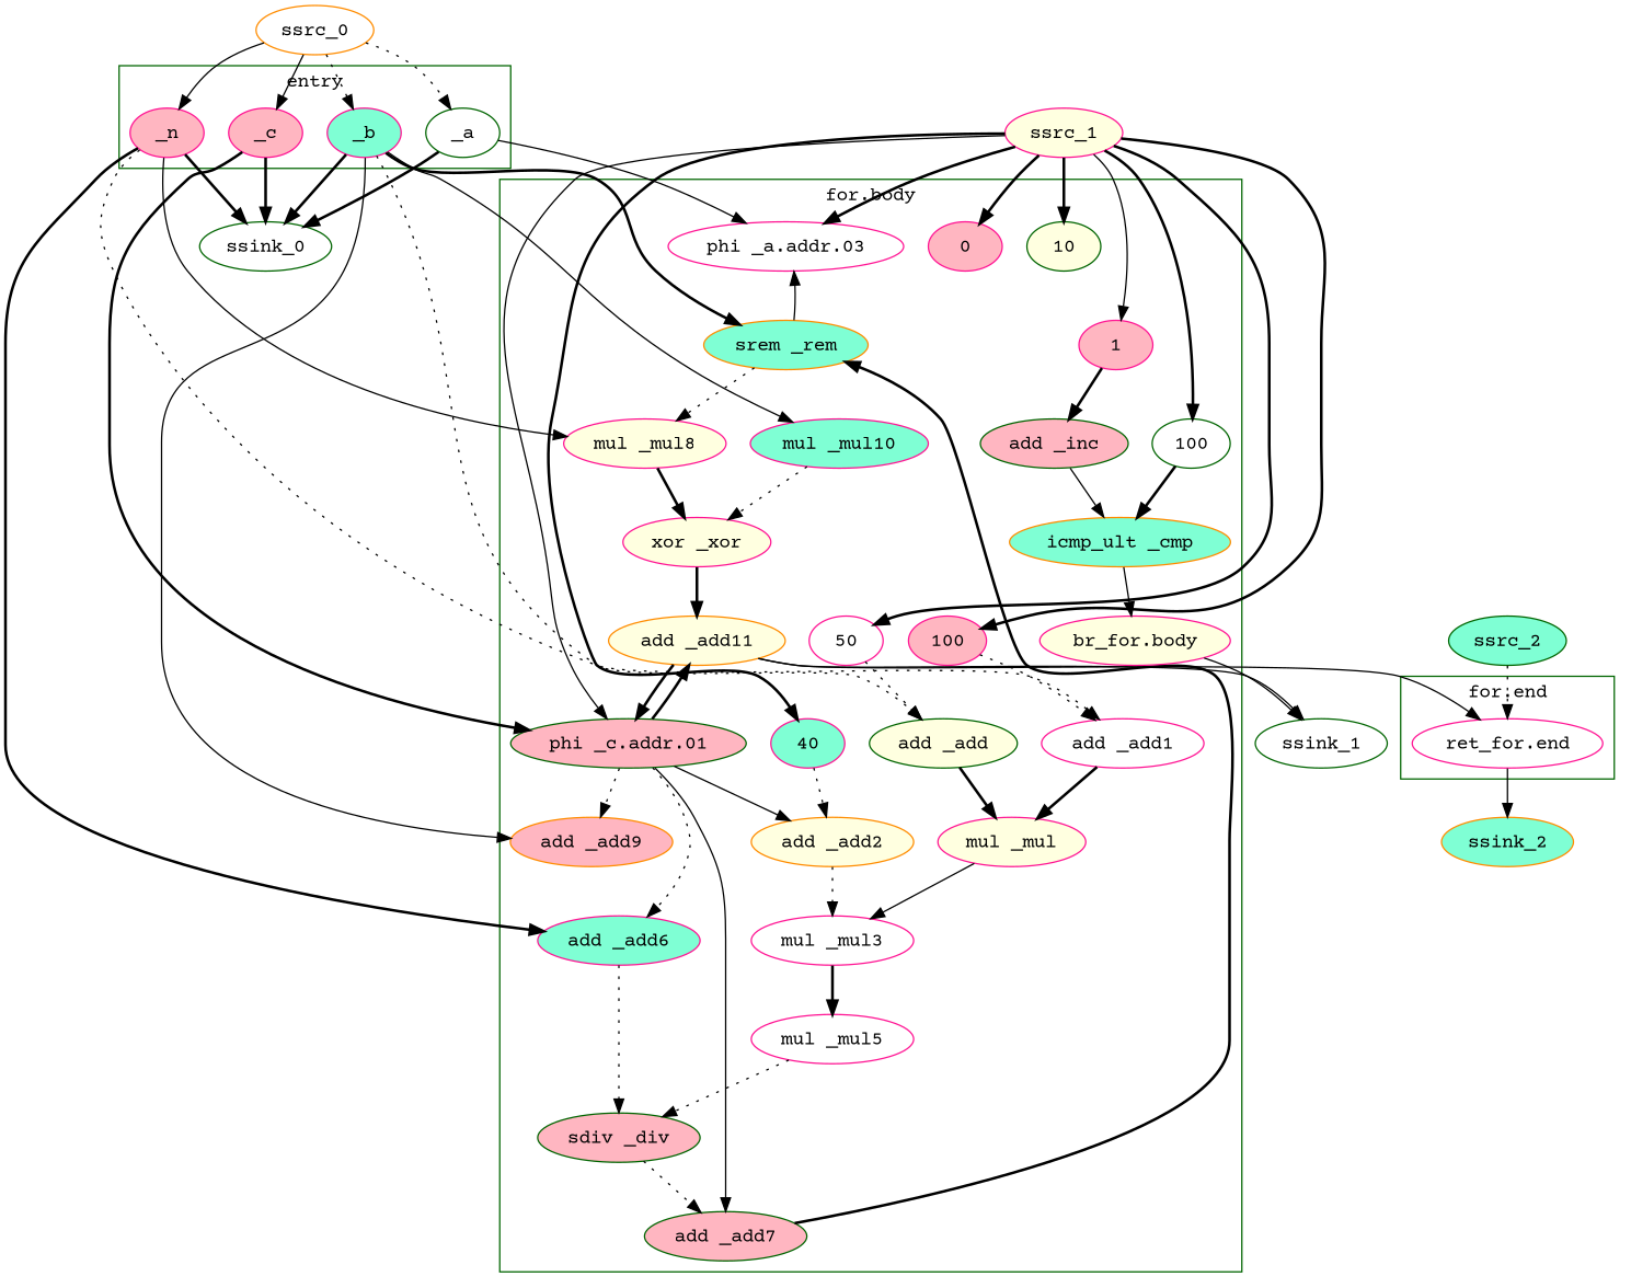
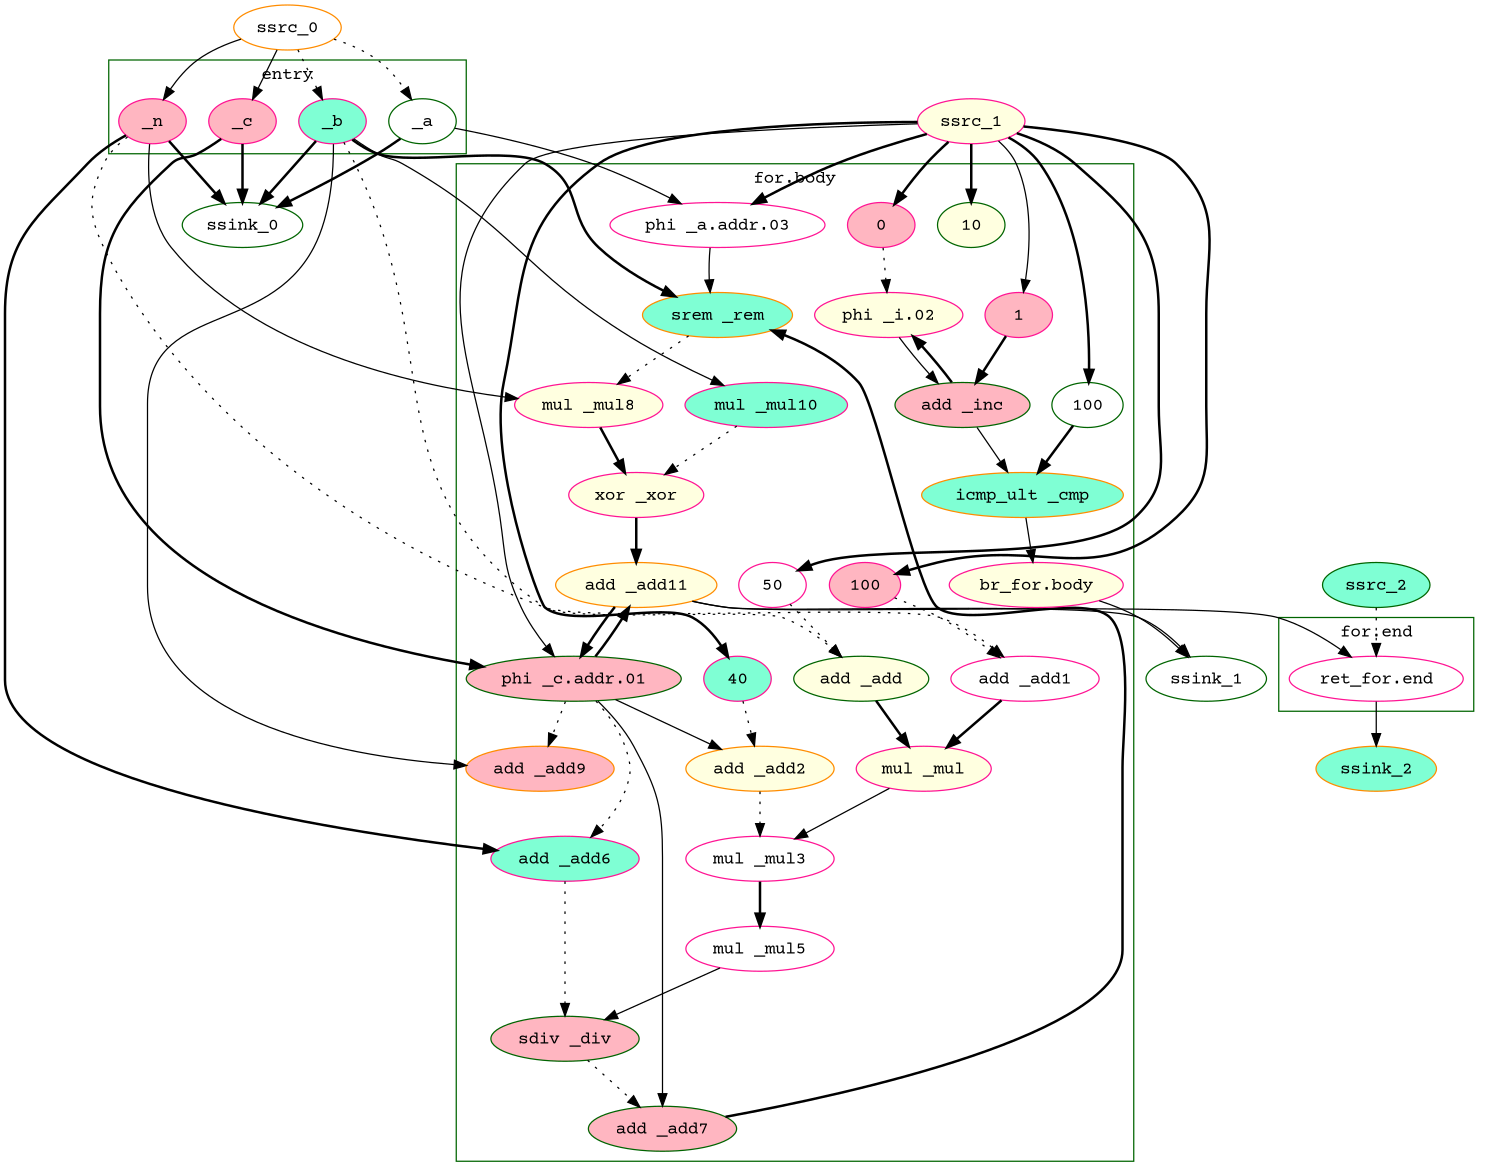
  digraph {
    fontname="Courier Prime"
    node [bbID="for.body" color=deeppink fillcolor=white fontname="Courier Prime" style=filled type=add bitwidth=32]
    edge [fontname="Courier Prime" style=bold]
    _a [bbID=entry color=darkgreen height=0.5 type=argument width=0.75 bitwidth=""]
    _c [bbID=entry fillcolor=lightpink height=0.5 type=argument width=0.75 bitwidth=""]
    _b [bbID=entry fillcolor=aquamarine height=0.5 type=argument width=0.75 bitwidth=""]
    _n [bbID=entry fillcolor=lightpink height=0.5 type=argument width=0.75 bitwidth=""]
    n5 [height=0.5 instruction="%a.addr.03 = phi i32 [ %a, %entry ], [ %rem, %for.body ]" label="phi _a.addr.03" type=phi width=2.1123]
    n6 [height=0.5 instruction="%mul5 = mul nsw i32 %mul3, %add4" label="mul _mul5" type=mul width=1.6429]
    n7 [color=darkgreen fillcolor=lightpink height=0.5 instruction="%div = sdiv i32 %mul5, %add6" label="sdiv _div" type=sdiv width=1.4263]
    n8 [color=darkgreen fillcolor=lightpink height=0.5 instruction="%add7 = add nsw i32 %div, %c.addr.01" label="add _add7" width=1.6068]
    n9 [color=darkorange fillcolor=aquamarine height=0.5 instruction="%rem = srem i32 %b, %add7" label="srem _rem" type=srem width=1.661]
    n10 [fillcolor=lightyellow height=0.5 instruction="%mul8 = mul nsw i32 %rem, %n" label="mul _mul8" type=mul width=1.6429]
    n11 [fillcolor=lightyellow height=0.5 instruction="%xor = xor i32 %mul8, %mul10" label="xor _xor" type=xor width=1.336]
    n12 [color=darkorange fillcolor=lightyellow height=0.5 instruction="%add11 = add nsw i32 %c.addr.01, %xor" label="add _add11" width=1.7693]
    n13 [color=darkgreen fillcolor=lightpink height=0.5 instruction="%c.addr.01 = phi i32 [ %c, %entry ], [ %add11, %for.body ]" label="phi _c.addr.01" type=phi width=2.0943]
+   n14 [fillcolor=lightyellow height=0.5 instruction="%i.02 = phi i32 [ 0, %entry ], [ %inc, %for.body ]" label="phi _i.02" type=phi width=1.3902]
    n15 [color=darkgreen fillcolor=lightpink height=0.5 instruction="%inc = add nuw nsw i32 %i.02, 1" label="add _inc" width=1.354]
    n16 [bitwidth=1 color=darkorange fillcolor=aquamarine height=0.5 instruction="%cmp = icmp ult i32 %inc, 100" label="icmp_ult _cmp" type=icmp width=2.1484]
    n17 [bitwidth=0 fillcolor=lightyellow height=0.5 instruction="br i1 %cmp, label %for.body, label %for.end" label="br_for.body" type=br width=1.7512]
    n18 [fillcolor=lightpink height=0.5 label=0 type=constant value=0 width=0.75 bitwidth=""]
    n19 [color=darkorange fillcolor=lightyellow height=0.5 instruction="%add2 = add nsw i32 %c.addr.01, 40" label="add _add2" width=1.6068]
    n20 [fillcolor=aquamarine height=0.5 instruction="%add6 = add nsw i32 %c.addr.01, %n" label="add _add6" width=1.6068]
    n21 [color=darkorange fillcolor=lightpink height=0.5 instruction="%add9 = add nsw i32 %c.addr.01, %b" label="add _add9" width=1.6068]
    n22 [height=0.5 instruction="%mul3 = mul nsw i32 %mul, %add2" label="mul _mul3" type=mul width=1.6429]
    n23 [fillcolor=aquamarine height=0.5 instruction="%mul10 = mul nsw i32 %add9, %b" label="mul _mul10" type=mul width=1.8054]
    n24 [color=darkgreen fillcolor=lightyellow height=0.5 instruction="%add = add nsw i32 %b, 50" label="add _add" width=1.4443]
    n25 [fillcolor=lightyellow height=0.5 instruction="%mul = mul nsw i32 %add, %add1" label="mul _mul" type=mul width=1.4804]
    n26 [height=0.5 label=50 type=constant value=0 width=0.75 bitwidth=""]
    n27 [height=0.5 instruction="%add1 = add nsw i32 %n, 100" label="add _add1" width=1.6068]
    n28 [fillcolor=lightpink height=0.5 label=100 type=constant value=0 width=0.79437 bitwidth=""]
    n29 [fillcolor=aquamarine height=0.5 label=40 type=constant value=0 width=0.75 bitwidth=""]
    n30 [color=darkgreen fillcolor=lightyellow height=0.5 label=10 type=constant value=0 width=0.75 bitwidth=""]
    n31 [fillcolor=lightpink height=0.5 label=1 type=constant value=0 width=0.75 bitwidth=""]
    n32 [color=darkgreen height=0.5 label=100 type=constant value=0 width=0.79437 bitwidth=""]
    n33 [bbID="for.end" bitwidth=0 height=0.5 instruction="ret i32 %add11" label="ret_for.end" type=ret width=1.6971]
    n34 [bbID="BB0\n(entry)" color=darkgreen height=0.5 label=ssink_0 type=supersink width=1.2457 bitwidth=""]
    n35 [bbID="BB1\n(for.body)" color=darkgreen height=0.5 label=ssink_1 type=supersink width=1.2457 bitwidth=""]
    n36 [bbID="BB2\n(for.end)" color=darkorange fillcolor=aquamarine height=0.5 label=ssink_2 type=supersink width=1.2457 bitwidth=""]
    n37 [bbID="BB2\n(for.end)" color=darkgreen fillcolor=aquamarine height=0.5 label=ssrc_2 type=supersource width=1.1193 bitwidth=""]
    n38 [bbID="BB0\n(entry)" color=darkorange height=0.5 label=ssrc_0 type=supersource width=1.1193 bitwidth=""]
    n39 [bbID="BB1\n(for.body)" fillcolor=lightyellow height=0.5 label=ssrc_1 type=supersource width=1.1193 bitwidth=""]
    subgraph cluster_1 {
      color=darkgreen
      label=entry
      _a
      _c
      _b
      _n
    }
    subgraph cluster_2 {
      color=darkgreen
      label="for.body"
      n5
      n6
      n7
      n8
      n9
      n10
      n11
      n12
      n13
+     n14
      n15
      n16
      n17
      n18
      n19
      n20
      n21
      n22
      n23
      n24
      n25
      n26
      n27
      n28
      n29
      n30
      n31
      n32
    }
    subgraph cluster_3 {
      color=darkgreen
      label="for.end"
      n33
    }
    _a -> n5 [style=solid]
    _a -> n34
    _c -> n13
    _c -> n34
    _b -> n9
    _b -> n21 [style=solid]
    _b -> n23 [style=solid]
    _b -> n24 [style=dotted]
    _b -> n34
    _n -> n10 [style=solid]
    _n -> n20
    _n -> n27 [style=dotted]
    _n -> n34
-   n6 -> n7 [style=dotted]
+   n6 -> n7 [style=solid]
    n7 -> n8 [style=dotted]
    n8 -> n9
-   n9 -> n5 [style=solid]
+   n5 -> n9 [style=solid]
    n9 -> n10 [style=dotted]
    n10 -> n11
    n11 -> n12
    n12 -> n13
    n12 -> n33 [style=solid]
    n12 -> n35 [style=solid]
    n13 -> n8 [style=solid]
    n13 -> n12
    n13 -> n19 [style=solid]
    n13 -> n20 [style=dotted]
    n13 -> n21 [style=dotted]
+   n14 -> n15 [style=solid]
+   n15 -> n14
    n15 -> n16 [style=solid]
    n16 -> n17 [style=solid]
    n17 -> n35 [style=solid]
+   n18 -> n14 [style=dotted]
    n19 -> n22 [style=dotted]
    n20 -> n7 [style=dotted]
    n22 -> n6
    n23 -> n11 [style=dotted]
    n24 -> n25
    n25 -> n22 [style=solid]
    n26 -> n24 [style=dotted]
    n27 -> n25
    n28 -> n27 [style=dotted]
    n29 -> n19 [style=dotted]
    n31 -> n15
    n32 -> n16
    n33 -> n36 [style=solid]
    n37 -> n33 [style=dotted]
    n38 -> _a [style=dotted]
    n38 -> _c [style=solid]
    n38 -> _b [style=dotted]
    n38 -> _n [style=solid]
    n39 -> n5
    n39 -> n13 [style=solid]
    n39 -> n18
    n39 -> n26
    n39 -> n28
    n39 -> n29
    n39 -> n30
    n39 -> n31 [style=solid]
    n39 -> n32
  }
